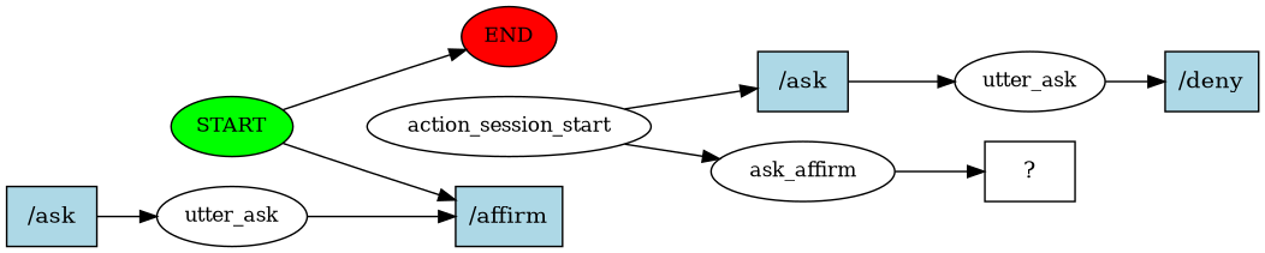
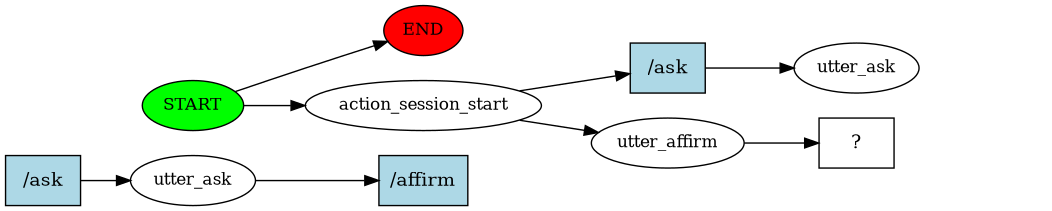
  digraph {
    rankdir=LR
    node [fontsize=12 style=filled]
    n1 [fillcolor=green label=START]
    n2 [fillcolor=red label=END]
    n3 [label=action_session_start style=""]
    n4 [fillcolor=lightblue label="/ask" shape=rect fontsize=""]
-   n5 [label=ask_affirm style=""]
+   n5 [label=utter_affirm style=""]
    n6 [label=utter_ask style=""]
-   n7 [fillcolor=lightblue label="/deny" shape=rect fontsize=""]
    n8 [fillcolor=lightblue label="/ask" shape=rect fontsize=""]
    n9 [label=utter_ask style=""]
    n10 [fillcolor=lightblue label="/affirm" shape=rect fontsize=""]
    n11 [label="  ?  " shape=rect fontsize="" style=""]
    n1 -> n2
-   n1 -> n10
+   n1 -> n3
    n3 -> n4
    n3 -> n5
    n4 -> n6
    n5 -> n11
-   n6 -> n7
    n8 -> n9
    n9 -> n10
  }
